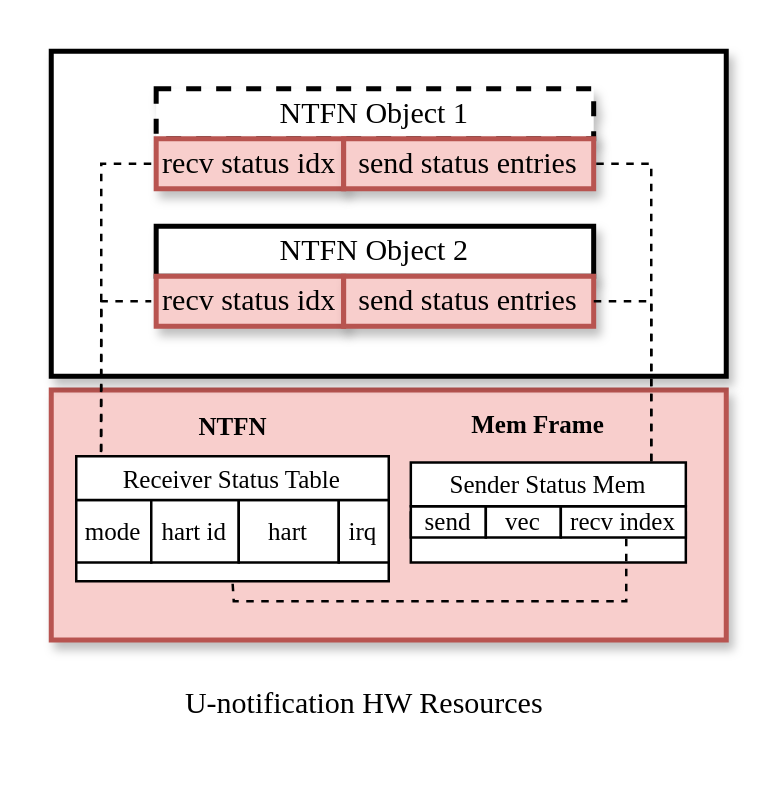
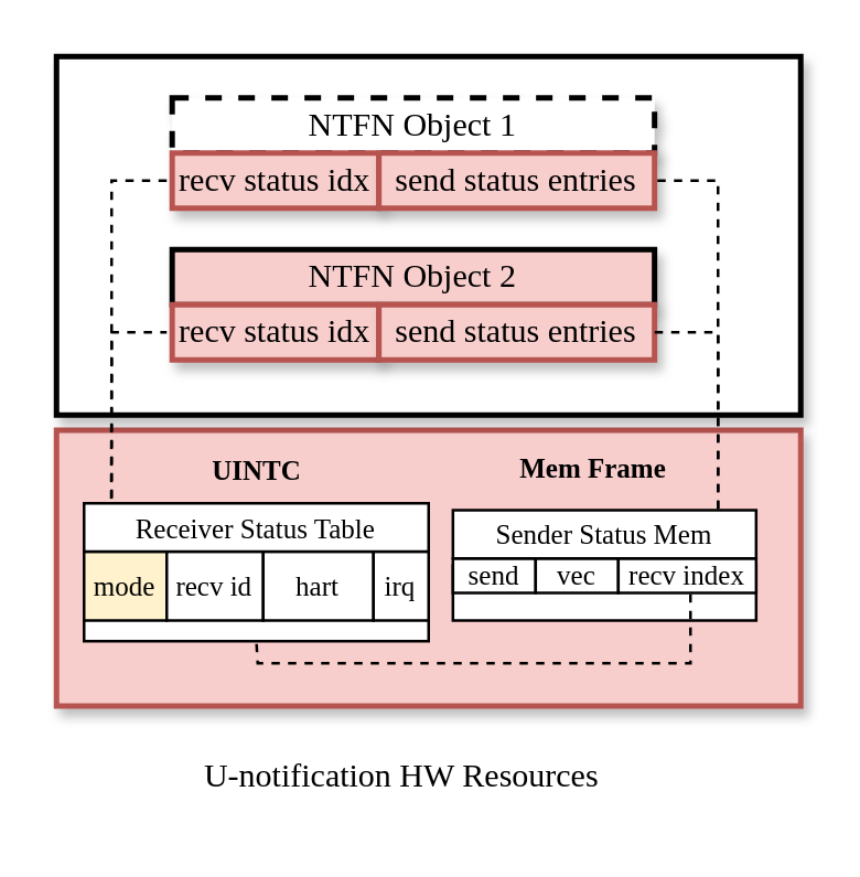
  <mxCell id="0" />
  <mxCell id="1" parent="0" />
  <mxCell id="2" value="" style="rounded=0;whiteSpace=wrap;html=1;shadow=1;strokeColor=#b85450;strokeWidth=2;align=center;verticalAlign=middle;fontFamily=Helvetica;fontSize=12;fillColor=#f8cecc;" vertex="1" parent="1"><mxGeometry x="20" y="155.5" width="270" height="100" as="geometry" /></mxCell>
  <mxCell id="3" value="" style="rounded=0;whiteSpace=wrap;html=1;strokeWidth=2;container=0;shadow=1;" vertex="1" parent="1"><mxGeometry x="20" y="20" width="270" height="130" as="geometry" /></mxCell>
  <mxCell id="4" value="&lt;font face=&quot;Times New Roman&quot;&gt;NTFN Object 1&lt;/font&gt;" style="rounded=0;whiteSpace=wrap;html=1;strokeWidth=2;container=0;shadow=1;dashed=1;" vertex="1" parent="1"><mxGeometry x="61.97" y="35" width="175" height="20" as="geometry" /></mxCell>
  <mxCell id="5" value="&lt;font face=&quot;Times New Roman&quot;&gt;recv status idx&lt;/font&gt;" style="rounded=0;whiteSpace=wrap;html=1;strokeWidth=2;container=0;shadow=1;fillColor=#f8cecc;strokeColor=#b85450;" vertex="1" parent="1"><mxGeometry x="61.97" y="55" width="75" height="20" as="geometry" /></mxCell>
  <mxCell id="6" value="&lt;font face=&quot;Times New Roman&quot;&gt;send status entries&lt;/font&gt;" style="rounded=0;whiteSpace=wrap;html=1;strokeWidth=2;container=0;shadow=1;fillColor=#f8cecc;strokeColor=#b85450;" vertex="1" parent="1"><mxGeometry x="136.97" y="55" width="100" height="20" as="geometry" /></mxCell>
- <mxCell id="7" value="&lt;font face=&quot;Times New Roman&quot;&gt;NTFN Object 2&lt;/font&gt;" style="rounded=0;whiteSpace=wrap;html=1;strokeWidth=2;container=0;shadow=1;" vertex="1" parent="1"><mxGeometry x="61.97" y="90" width="175" height="20" as="geometry" /></mxCell>
+ <mxCell id="7" value="&lt;font face=&quot;Times New Roman&quot;&gt;NTFN Object 2&lt;/font&gt;" style="rounded=0;whiteSpace=wrap;html=1;strokeWidth=2;container=0;shadow=1;fillColor=#f8cecc;" vertex="1" parent="1"><mxGeometry x="61.97" y="90" width="175" height="20" as="geometry" /></mxCell>
  <mxCell id="8" value="&lt;font face=&quot;Times New Roman&quot;&gt;recv status idx&lt;/font&gt;" style="rounded=0;whiteSpace=wrap;html=1;strokeWidth=2;container=0;shadow=1;fillColor=#f8cecc;strokeColor=#b85450;" vertex="1" parent="1"><mxGeometry x="61.97" y="110" width="75" height="20" as="geometry" /></mxCell>
  <mxCell id="9" value="&lt;font face=&quot;Times New Roman&quot;&gt;send status entries&lt;/font&gt;" style="rounded=0;whiteSpace=wrap;html=1;strokeWidth=2;container=0;shadow=1;fillColor=#f8cecc;strokeColor=#b85450;" vertex="1" parent="1"><mxGeometry x="136.97" y="110" width="100" height="20" as="geometry" /></mxCell>
  <mxCell id="10" value="" style="rounded=0;whiteSpace=wrap;html=1;" vertex="1" parent="1"><mxGeometry x="30" y="202" width="125" height="30" as="geometry" /></mxCell>
- <mxCell id="11" value="&lt;font style=&quot;font-size: 10px;&quot; face=&quot;Times New Roman&quot;&gt;mode&lt;/font&gt;" style="rounded=0;whiteSpace=wrap;html=1;" vertex="1" parent="1"><mxGeometry x="30" y="199.5" width="30" height="25" as="geometry" /></mxCell>
- <mxCell id="12" value="&lt;font style=&quot;font-size: 10px;&quot; face=&quot;Times New Roman&quot;&gt;hart id&lt;/font&gt;" style="rounded=0;whiteSpace=wrap;html=1;" vertex="1" parent="1"><mxGeometry x="60" y="199.5" width="35" height="25" as="geometry" /></mxCell>
+ <mxCell id="11" value="&lt;font style=&quot;font-size: 10px;&quot; face=&quot;Times New Roman&quot;&gt;mode&lt;/font&gt;" style="rounded=0;whiteSpace=wrap;html=1;fillColor=#fff2cc;" vertex="1" parent="1"><mxGeometry x="30" y="199.5" width="30" height="25" as="geometry" /></mxCell>
+ <mxCell id="12" value="&lt;font style=&quot;font-size: 10px;&quot; face=&quot;Times New Roman&quot;&gt;recv id&lt;/font&gt;" style="rounded=0;whiteSpace=wrap;html=1;" vertex="1" parent="1"><mxGeometry x="60" y="199.5" width="35" height="25" as="geometry" /></mxCell>
  <mxCell id="13" value="&lt;font face=&quot;Times New Roman&quot; style=&quot;font-size: 10px;&quot;&gt;hart&lt;/font&gt;" style="rounded=0;whiteSpace=wrap;html=1;" vertex="1" parent="1"><mxGeometry x="95" y="199.5" width="40" height="25" as="geometry" /></mxCell>
  <mxCell id="14" value="&lt;font face=&quot;Times New Roman&quot; style=&quot;font-size: 10px;&quot;&gt;irq&lt;/font&gt;" style="rounded=0;whiteSpace=wrap;html=1;" vertex="1" parent="1"><mxGeometry x="135" y="199.5" width="20" height="25" as="geometry" /></mxCell>
  <mxCell id="15" value="" style="rounded=0;whiteSpace=wrap;html=1;" vertex="1" parent="1"><mxGeometry x="163.83" y="204.5" width="110" height="20" as="geometry" /></mxCell>
  <mxCell id="16" value="&lt;font face=&quot;Times New Roman&quot;&gt;&lt;span style=&quot;font-size: 10px;&quot;&gt;send&lt;/span&gt;&lt;/font&gt;" style="rounded=0;whiteSpace=wrap;html=1;" vertex="1" parent="1"><mxGeometry x="163.83" y="202" width="30" height="12.5" as="geometry" /></mxCell>
  <mxCell id="17" value="&lt;font style=&quot;font-size: 10px;&quot; face=&quot;Times New Roman&quot;&gt;&lt;b style=&quot;&quot;&gt;Mem Frame&lt;/b&gt;&lt;/font&gt;" style="text;html=1;align=center;verticalAlign=middle;whiteSpace=wrap;rounded=0;shadow=1;" vertex="1" parent="1"><mxGeometry x="175" y="153.5" width="80" height="30" as="geometry" /></mxCell>
  <mxCell id="18" value="&lt;font face=&quot;Times New Roman&quot;&gt;&lt;span style=&quot;font-size: 10px;&quot;&gt;vec&lt;/span&gt;&lt;/font&gt;" style="rounded=0;whiteSpace=wrap;html=1;" vertex="1" parent="1"><mxGeometry x="193.83" y="202" width="30" height="12.5" as="geometry" /></mxCell>
  <mxCell id="19" value="&lt;font face=&quot;Times New Roman&quot;&gt;&lt;span style=&quot;font-size: 10px;&quot;&gt;recv index&lt;/span&gt;&lt;/font&gt;" style="rounded=0;whiteSpace=wrap;html=1;" vertex="1" parent="1"><mxGeometry x="223.83" y="202" width="50" height="12.5" as="geometry" /></mxCell>
  <mxCell id="20" value="&lt;font style=&quot;font-size: 10px;&quot; face=&quot;Times New Roman&quot;&gt;Receiver Status Table&lt;/font&gt;" style="rounded=0;whiteSpace=wrap;html=1;" vertex="1" parent="1"><mxGeometry x="30" y="182" width="125" height="17.5" as="geometry" /></mxCell>
  <mxCell id="21" value="&lt;font style=&quot;font-size: 10px;&quot; face=&quot;Times New Roman&quot;&gt;Sender Status Mem&lt;/font&gt;" style="rounded=0;whiteSpace=wrap;html=1;" vertex="1" parent="1"><mxGeometry x="163.83" y="184.5" width="110" height="17.5" as="geometry" /></mxCell>
  <mxCell id="22" value="" style="endArrow=none;dashed=1;html=1;rounded=0;entryX=0;entryY=0.5;entryDx=0;entryDy=0;" edge="1" parent="1" target="5"><mxGeometry width="50" height="50" relative="1" as="geometry"><mxPoint x="40" y="180" as="sourcePoint" /><mxPoint x="240" y="130" as="targetPoint" /><Array as="points"><mxPoint x="40" y="120" /><mxPoint x="40" y="65" /></Array></mxGeometry></mxCell>
  <mxCell id="23" value="" style="endArrow=none;dashed=1;html=1;rounded=0;exitX=0.079;exitY=-0.094;exitDx=0;exitDy=0;exitPerimeter=0;" edge="1" parent="1" source="20"><mxGeometry width="50" height="50" relative="1" as="geometry"><mxPoint x="50" y="190" as="sourcePoint" /><mxPoint x="60" y="120" as="targetPoint" /><Array as="points"><mxPoint x="40" y="130" /><mxPoint x="40" y="120" /></Array></mxGeometry></mxCell>
  <mxCell id="24" value="" style="endArrow=none;dashed=1;html=1;rounded=0;entryX=1;entryY=0.5;entryDx=0;entryDy=0;" edge="1" parent="1" target="6"><mxGeometry width="50" height="50" relative="1" as="geometry"><mxPoint x="260" y="184" as="sourcePoint" /><mxPoint x="240" y="130" as="targetPoint" /><Array as="points"><mxPoint x="260" y="120" /><mxPoint x="260" y="65" /></Array></mxGeometry></mxCell>
  <mxCell id="25" value="" style="endArrow=none;dashed=1;html=1;rounded=0;entryX=1;entryY=0.5;entryDx=0;entryDy=0;" edge="1" parent="1" target="9"><mxGeometry width="50" height="50" relative="1" as="geometry"><mxPoint x="260" y="184" as="sourcePoint" /><mxPoint x="247" y="75" as="targetPoint" /><Array as="points"><mxPoint x="260" y="120" /></Array></mxGeometry></mxCell>
  <mxCell id="26" value="&lt;font face=&quot;Times New Roman&quot;&gt;U-notification HW Resources&lt;/font&gt;" style="text;html=1;align=center;verticalAlign=middle;resizable=0;points=[];autosize=1;strokeColor=none;fillColor=none;" vertex="1" parent="1"><mxGeometry x="60" y="265.5" width="170" height="30" as="geometry" /></mxCell>
- <mxCell id="27" value="&lt;font style=&quot;font-size: 10px;&quot; face=&quot;Times New Roman&quot;&gt;&lt;b&gt;NTFN&lt;/b&gt;&lt;/font&gt;" style="text;html=1;align=center;verticalAlign=middle;whiteSpace=wrap;rounded=0;fontFamily=Helvetica;fontSize=12;fontColor=default;autosize=1;resizable=0;shadow=1;glass=0;" vertex="1" parent="1"><mxGeometry x="62.5" y="154.5" width="60" height="30" as="geometry" /></mxCell>
+ <mxCell id="27" value="&lt;font style=&quot;font-size: 10px;&quot; face=&quot;Times New Roman&quot;&gt;&lt;b&gt;UINTC&lt;/b&gt;&lt;/font&gt;" style="text;html=1;align=center;verticalAlign=middle;whiteSpace=wrap;rounded=0;fontFamily=Helvetica;fontSize=12;fontColor=default;autosize=1;resizable=0;shadow=1;glass=0;" vertex="1" parent="1"><mxGeometry x="62.5" y="154.5" width="60" height="30" as="geometry" /></mxCell>
  <mxCell id="28" value="" style="endArrow=none;dashed=1;html=1;rounded=0;entryX=0.5;entryY=1;entryDx=0;entryDy=0;" edge="1" parent="1" target="10"><mxGeometry width="50" height="50" relative="1" as="geometry"><mxPoint x="250" y="215" as="sourcePoint" /><mxPoint x="350" y="190" as="targetPoint" /><Array as="points"><mxPoint x="250" y="240" /><mxPoint x="93" y="240" /></Array></mxGeometry></mxCell>
